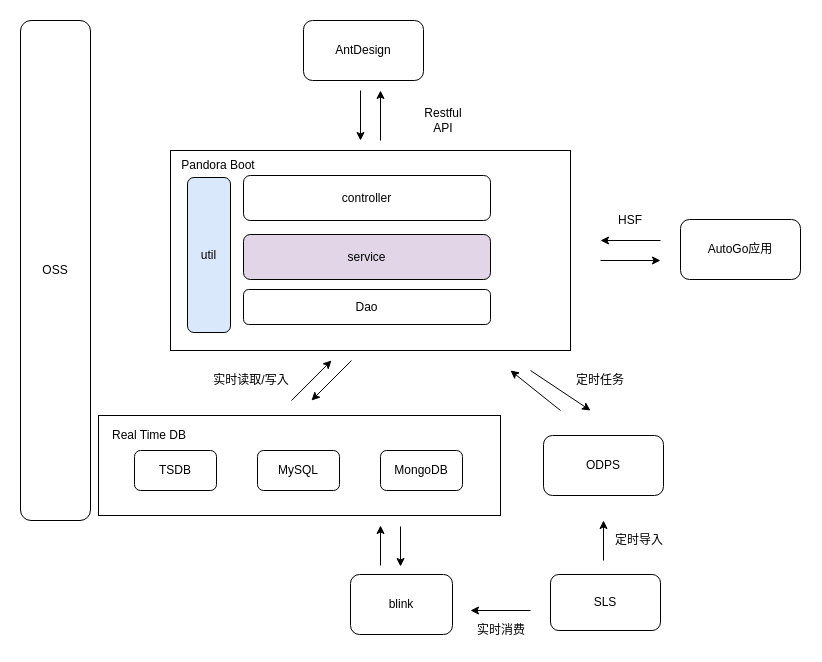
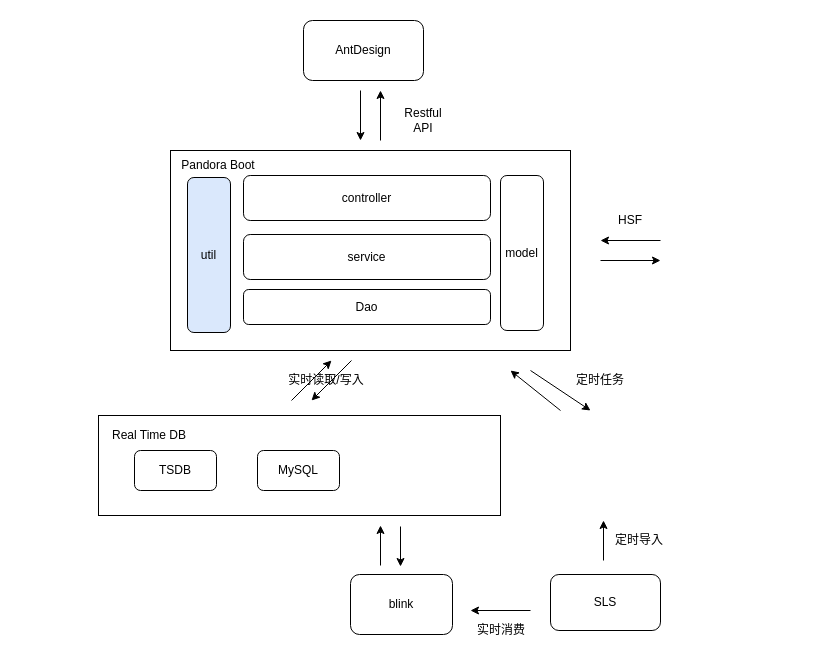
  <mxCell id="0" />
  <mxCell id="1" parent="0" />
  <mxCell id="2" value="AntDesign" style="rounded=1;whiteSpace=wrap;html=1;" vertex="1" parent="1"><mxGeometry x="303" y="20" width="120" height="60" as="geometry" /></mxCell>
  <mxCell id="3" value="" style="rounded=0;whiteSpace=wrap;html=1;" vertex="1" parent="1"><mxGeometry x="170" y="150" width="400" height="200" as="geometry" /></mxCell>
  <mxCell id="4" value="Pandora Boot" style="text;html=1;strokeColor=none;fillColor=none;align=center;verticalAlign=middle;whiteSpace=wrap;rounded=0;" vertex="1" parent="1"><mxGeometry x="178" y="155" width="80" height="20" as="geometry" /></mxCell>
  <mxCell id="5" value="controller" style="rounded=1;whiteSpace=wrap;html=1;" vertex="1" parent="1"><mxGeometry x="243" y="175" width="247" height="45" as="geometry" /></mxCell>
- <mxCell id="6" value="service" style="rounded=1;whiteSpace=wrap;html=1;fillColor=#e1d5e7;" vertex="1" parent="1"><mxGeometry x="243" y="234" width="247" height="45" as="geometry" /></mxCell>
+ <mxCell id="6" value="service" style="rounded=1;whiteSpace=wrap;html=1;" vertex="1" parent="1"><mxGeometry x="243" y="234" width="247" height="45" as="geometry" /></mxCell>
  <mxCell id="7" value="Dao" style="rounded=1;whiteSpace=wrap;html=1;" vertex="1" parent="1"><mxGeometry x="243" y="289" width="247" height="35" as="geometry" /></mxCell>
  <mxCell id="8" value="util" style="rounded=1;whiteSpace=wrap;html=1;fillColor=#dae8fc;" vertex="1" parent="1"><mxGeometry x="187" y="177" width="43" height="155" as="geometry" /></mxCell>
- <mxCell id="10" value="AutoGo应用" style="rounded=1;whiteSpace=wrap;html=1;" vertex="1" parent="1"><mxGeometry x="680" y="219" width="120" height="60" as="geometry" /></mxCell>
+ <mxCell id="9" value="model" style="rounded=1;whiteSpace=wrap;html=1;" vertex="1" parent="1"><mxGeometry x="500" y="175" width="43" height="155" as="geometry" /></mxCell>
  <mxCell id="11" value="" style="endArrow=classic;html=1;strokeWidth=1;" edge="1" parent="1"><mxGeometry width="50" height="50" relative="1" as="geometry"><mxPoint x="660" y="240" as="sourcePoint" /><mxPoint x="600" y="240" as="targetPoint" /></mxGeometry></mxCell>
  <mxCell id="12" value="" style="endArrow=classic;html=1;strokeWidth=1;" edge="1" parent="1"><mxGeometry width="50" height="50" relative="1" as="geometry"><mxPoint x="600" y="260" as="sourcePoint" /><mxPoint x="660" y="260" as="targetPoint" /></mxGeometry></mxCell>
  <mxCell id="13" value="HSF" style="text;html=1;strokeColor=none;fillColor=none;align=center;verticalAlign=middle;whiteSpace=wrap;rounded=0;" vertex="1" parent="1"><mxGeometry x="610" y="210" width="40" height="20" as="geometry" /></mxCell>
  <mxCell id="14" value="" style="endArrow=classic;html=1;strokeWidth=1;" edge="1" parent="1"><mxGeometry width="50" height="50" relative="1" as="geometry"><mxPoint x="360" y="90" as="sourcePoint" /><mxPoint x="360" y="140" as="targetPoint" /></mxGeometry></mxCell>
  <mxCell id="15" value="" style="endArrow=classic;html=1;strokeWidth=1;" edge="1" parent="1"><mxGeometry width="50" height="50" relative="1" as="geometry"><mxPoint x="380" y="140" as="sourcePoint" /><mxPoint x="380" y="90" as="targetPoint" /></mxGeometry></mxCell>
- <mxCell id="16" value="Restful API" style="text;html=1;strokeColor=none;fillColor=none;align=center;verticalAlign=middle;whiteSpace=wrap;rounded=0;" vertex="1" parent="1"><mxGeometry x="423" y="110" width="40" height="20" as="geometry" /></mxCell>
- <mxCell id="17" value="ODPS" style="rounded=1;whiteSpace=wrap;html=1;" vertex="1" parent="1"><mxGeometry x="543" y="435" width="120" height="60" as="geometry" /></mxCell>
+ <mxCell id="16" value="Restful API" style="text;html=1;strokeColor=none;fillColor=none;align=center;verticalAlign=middle;whiteSpace=wrap;rounded=0;" vertex="1" parent="1"><mxGeometry x="403" y="110" width="40" height="20" as="geometry" /></mxCell>
  <mxCell id="18" value="" style="endArrow=classic;html=1;strokeWidth=1;" edge="1" parent="1"><mxGeometry width="50" height="50" relative="1" as="geometry"><mxPoint x="530" y="370" as="sourcePoint" /><mxPoint x="590" y="410" as="targetPoint" /></mxGeometry></mxCell>
  <mxCell id="19" value="定时任务" style="text;html=1;strokeColor=none;fillColor=none;align=center;verticalAlign=middle;whiteSpace=wrap;rounded=0;" vertex="1" parent="1"><mxGeometry x="570" y="370" width="60" height="20" as="geometry" /></mxCell>
  <mxCell id="20" value="" style="endArrow=classic;html=1;strokeWidth=1;" edge="1" parent="1"><mxGeometry width="50" height="50" relative="1" as="geometry"><mxPoint x="560" y="410" as="sourcePoint" /><mxPoint x="510" y="370" as="targetPoint" /></mxGeometry></mxCell>
  <mxCell id="21" value="SLS" style="rounded=1;whiteSpace=wrap;html=1;" vertex="1" parent="1"><mxGeometry x="550" y="574" width="110" height="56" as="geometry" /></mxCell>
  <mxCell id="22" value="blink" style="rounded=1;whiteSpace=wrap;html=1;" vertex="1" parent="1"><mxGeometry x="350" y="574" width="102" height="60" as="geometry" /></mxCell>
  <mxCell id="23" value="" style="group" vertex="1" connectable="0" parent="1"><mxGeometry x="98" y="360" width="402" height="155" as="geometry" /></mxCell>
  <mxCell id="24" value="" style="rounded=0;whiteSpace=wrap;html=1;" vertex="1" parent="23"><mxGeometry y="55" width="402" height="100" as="geometry" /></mxCell>
  <mxCell id="25" value="TSDB" style="rounded=1;whiteSpace=wrap;html=1;" vertex="1" parent="23"><mxGeometry x="36" y="90" width="82" height="40" as="geometry" /></mxCell>
  <mxCell id="26" value="MySQL" style="rounded=1;whiteSpace=wrap;html=1;" vertex="1" parent="23"><mxGeometry x="159" y="90" width="82" height="40" as="geometry" /></mxCell>
- <mxCell id="27" value="MongoDB" style="rounded=1;whiteSpace=wrap;html=1;" vertex="1" parent="23"><mxGeometry x="282" y="90" width="82" height="40" as="geometry" /></mxCell>
  <mxCell id="28" value="Real Time DB" style="text;html=1;strokeColor=none;fillColor=none;align=center;verticalAlign=middle;whiteSpace=wrap;rounded=0;" vertex="1" parent="23"><mxGeometry x="5" y="65" width="92" height="20" as="geometry" /></mxCell>
  <mxCell id="29" value="" style="endArrow=classic;html=1;strokeWidth=1;" edge="1" parent="23"><mxGeometry width="50" height="50" relative="1" as="geometry"><mxPoint x="193" y="40" as="sourcePoint" /><mxPoint x="233" as="targetPoint" /></mxGeometry></mxCell>
  <mxCell id="30" value="" style="endArrow=classic;html=1;strokeWidth=1;" edge="1" parent="23"><mxGeometry width="50" height="50" relative="1" as="geometry"><mxPoint x="253" as="sourcePoint" /><mxPoint x="213" y="40" as="targetPoint" /></mxGeometry></mxCell>
- <mxCell id="31" value="实时读取/写入" style="text;html=1;strokeColor=none;fillColor=none;align=center;verticalAlign=middle;whiteSpace=wrap;rounded=0;" vertex="1" parent="23"><mxGeometry x="113" y="10" width="80" height="20" as="geometry" /></mxCell>
- <mxCell id="32" value="OSS" style="rounded=1;whiteSpace=wrap;html=1;" vertex="1" parent="1"><mxGeometry x="20" y="20" width="70" height="500" as="geometry" /></mxCell>
+ <mxCell id="31" value="实时读取/写入" style="text;html=1;strokeColor=none;fillColor=none;align=center;verticalAlign=middle;whiteSpace=wrap;rounded=0;" vertex="1" parent="23"><mxGeometry x="188" y="10" width="80" height="20" as="geometry" /></mxCell>
  <mxCell id="33" value="" style="endArrow=classic;html=1;strokeWidth=1;" edge="1" parent="1"><mxGeometry width="50" height="50" relative="1" as="geometry"><mxPoint x="380" y="565" as="sourcePoint" /><mxPoint x="380" y="525" as="targetPoint" /></mxGeometry></mxCell>
  <mxCell id="34" value="" style="endArrow=classic;html=1;strokeWidth=1;" edge="1" parent="1"><mxGeometry width="50" height="50" relative="1" as="geometry"><mxPoint x="400" y="526" as="sourcePoint" /><mxPoint x="400" y="566" as="targetPoint" /></mxGeometry></mxCell>
  <mxCell id="35" value="" style="endArrow=classic;html=1;strokeWidth=1;" edge="1" parent="1"><mxGeometry width="50" height="50" relative="1" as="geometry"><mxPoint x="603" y="560" as="sourcePoint" /><mxPoint x="603" y="520" as="targetPoint" /></mxGeometry></mxCell>
  <mxCell id="36" value="" style="endArrow=classic;html=1;strokeWidth=1;" edge="1" parent="1"><mxGeometry width="50" height="50" relative="1" as="geometry"><mxPoint x="530" y="610" as="sourcePoint" /><mxPoint x="470" y="610" as="targetPoint" /></mxGeometry></mxCell>
  <mxCell id="37" value="定时导入" style="text;html=1;strokeColor=none;fillColor=none;align=center;verticalAlign=middle;whiteSpace=wrap;rounded=0;" vertex="1" parent="1"><mxGeometry x="609" y="530" width="60" height="20" as="geometry" /></mxCell>
  <mxCell id="38" value="实时消费" style="text;html=1;strokeColor=none;fillColor=none;align=center;verticalAlign=middle;whiteSpace=wrap;rounded=0;" vertex="1" parent="1"><mxGeometry x="471" y="620" width="60" height="20" as="geometry" /></mxCell>
